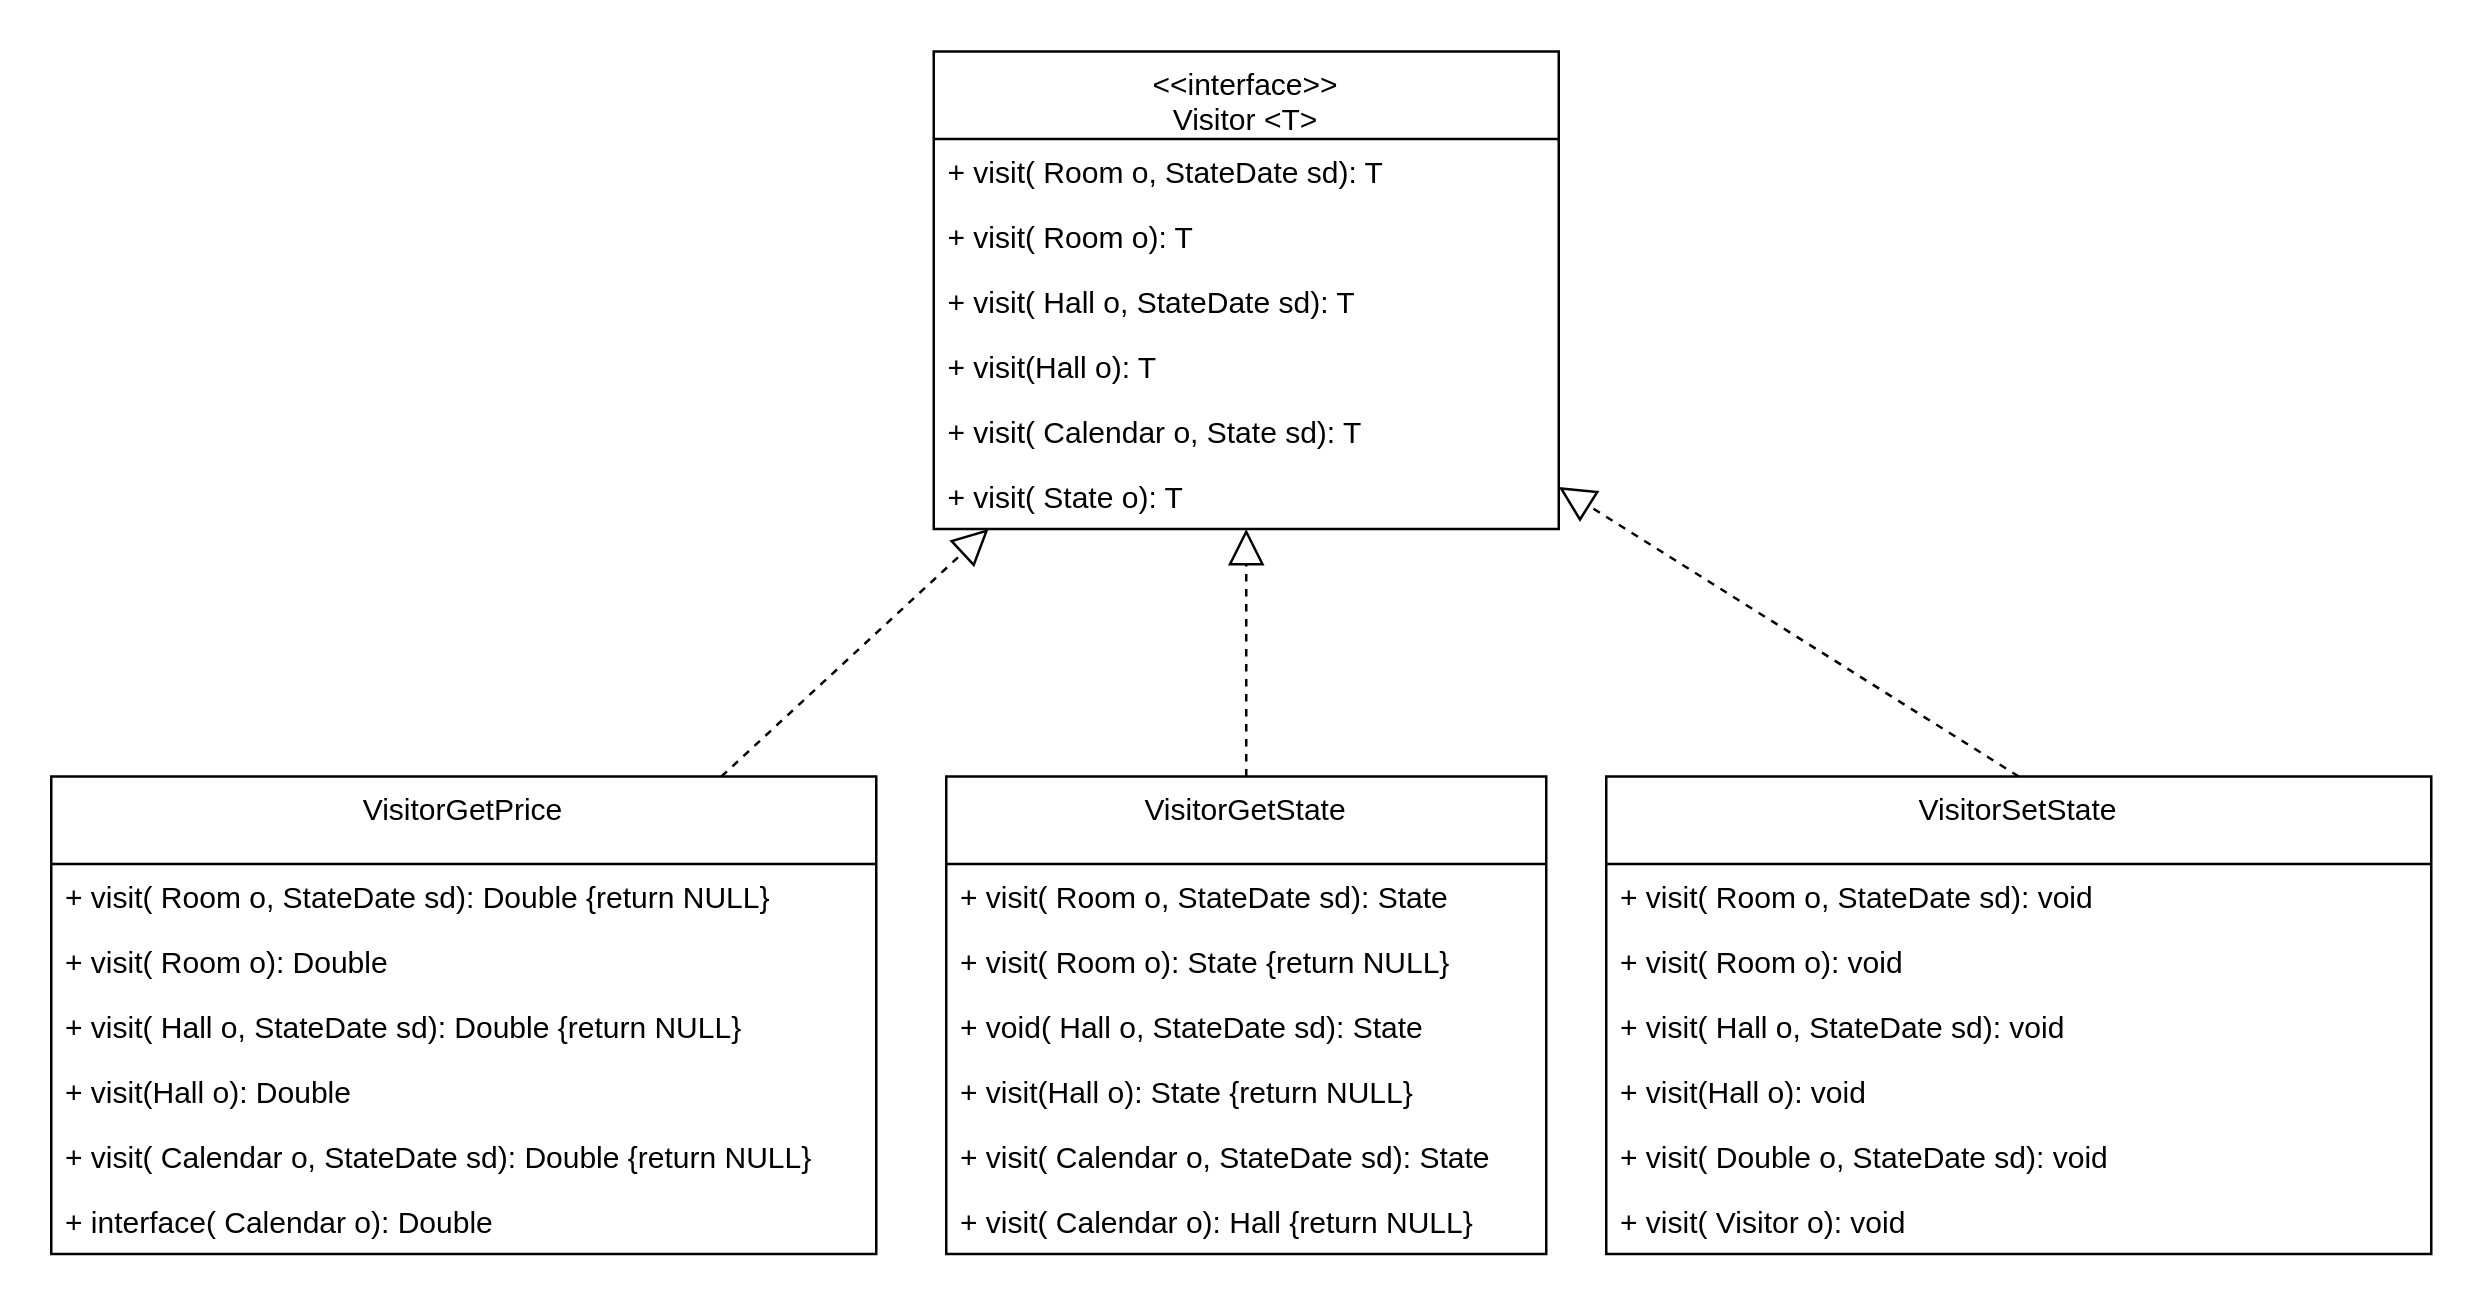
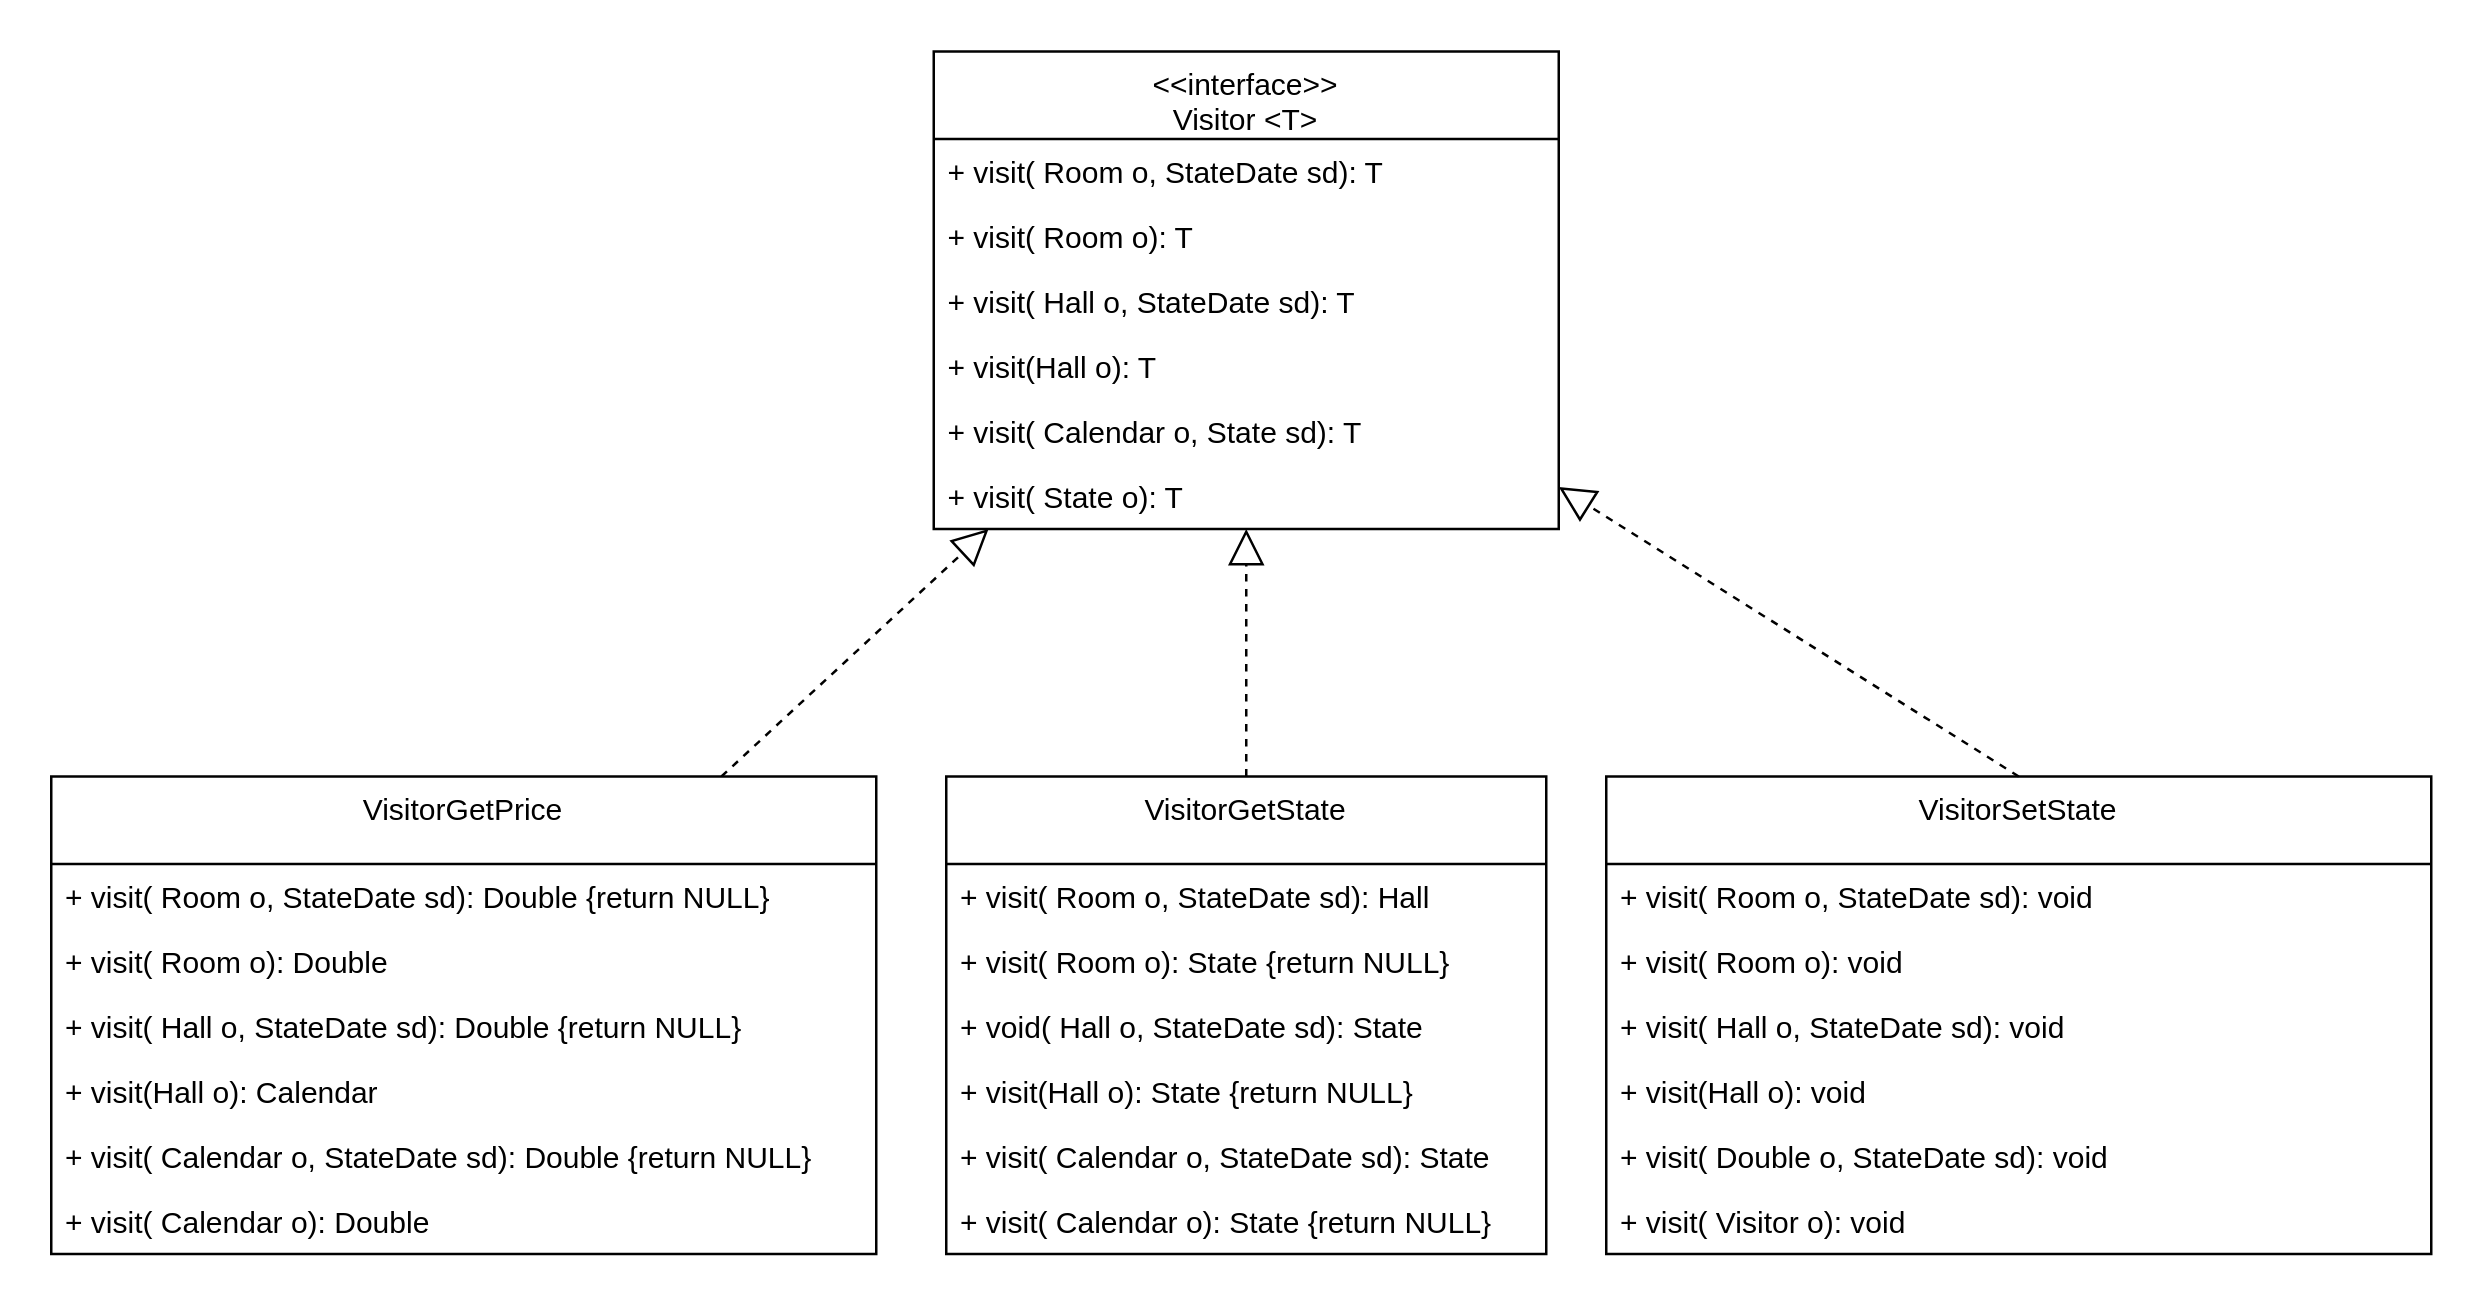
  <mxCell id="0" />
  <mxCell id="1" parent="0" />
  <mxCell id="2" value="&lt;&lt;interface&gt;&gt; &#10;Visitor &lt;T&gt;" style="swimlane;fontStyle=0;align=center;verticalAlign=top;childLayout=stackLayout;horizontal=1;startSize=35;horizontalStack=0;resizeParent=1;resizeLast=0;collapsible=1;marginBottom=0;rounded=0;shadow=0;strokeWidth=1;" parent="1" vertex="1"><mxGeometry x="373" y="20" width="250" height="191" as="geometry"><mxRectangle x="130" y="380" width="160" height="26" as="alternateBounds" /></mxGeometry></mxCell>
  <mxCell id="3" value="+ visit( Room o, StateDate sd): T" style="text;align=left;verticalAlign=top;spacingLeft=4;spacingRight=4;overflow=hidden;rotatable=0;points=[[0,0.5],[1,0.5]];portConstraint=eastwest;" parent="2" vertex="1"><mxGeometry y="35" width="250" height="26" as="geometry" /></mxCell>
  <mxCell id="4" value="+ visit( Room o): T" style="text;align=left;verticalAlign=top;spacingLeft=4;spacingRight=4;overflow=hidden;rotatable=0;points=[[0,0.5],[1,0.5]];portConstraint=eastwest;" parent="2" vertex="1"><mxGeometry y="61" width="250" height="26" as="geometry" /></mxCell>
  <mxCell id="5" value="+ visit( Hall o, StateDate sd): T" style="text;align=left;verticalAlign=top;spacingLeft=4;spacingRight=4;overflow=hidden;rotatable=0;points=[[0,0.5],[1,0.5]];portConstraint=eastwest;" parent="2" vertex="1"><mxGeometry y="87" width="250" height="26" as="geometry" /></mxCell>
  <mxCell id="6" value="+ visit(Hall o): T" style="text;align=left;verticalAlign=top;spacingLeft=4;spacingRight=4;overflow=hidden;rotatable=0;points=[[0,0.5],[1,0.5]];portConstraint=eastwest;" parent="2" vertex="1"><mxGeometry y="113" width="250" height="26" as="geometry" /></mxCell>
  <mxCell id="7" value="+ visit( Calendar o, State sd): T" style="text;align=left;verticalAlign=top;spacingLeft=4;spacingRight=4;overflow=hidden;rotatable=0;points=[[0,0.5],[1,0.5]];portConstraint=eastwest;" parent="2" vertex="1"><mxGeometry y="139" width="250" height="26" as="geometry" /></mxCell>
  <mxCell id="8" value="+ visit( State o): T" style="text;align=left;verticalAlign=top;spacingLeft=4;spacingRight=4;overflow=hidden;rotatable=0;points=[[0,0.5],[1,0.5]];portConstraint=eastwest;" parent="2" vertex="1"><mxGeometry y="165" width="250" height="26" as="geometry" /></mxCell>
  <mxCell id="9" value="" style="endArrow=block;dashed=1;endFill=0;endSize=12;html=1;rounded=0;" parent="1" source="10" target="2" edge="1"><mxGeometry width="160" relative="1" as="geometry"><mxPoint x="140.065" y="350" as="sourcePoint" /><mxPoint x="292" y="210" as="targetPoint" /></mxGeometry></mxCell>
  <mxCell id="10" value="VisitorGetPrice" style="swimlane;fontStyle=0;align=center;verticalAlign=top;childLayout=stackLayout;horizontal=1;startSize=35;horizontalStack=0;resizeParent=1;resizeLast=0;collapsible=1;marginBottom=0;rounded=0;shadow=0;strokeWidth=1;" parent="1" vertex="1"><mxGeometry x="20" y="310" width="330" height="191" as="geometry"><mxRectangle x="130" y="380" width="160" height="26" as="alternateBounds" /></mxGeometry></mxCell>
  <mxCell id="11" value="+ visit( Room o, StateDate sd): Double {return NULL}" style="text;align=left;verticalAlign=top;spacingLeft=4;spacingRight=4;overflow=hidden;rotatable=0;points=[[0,0.5],[1,0.5]];portConstraint=eastwest;" parent="10" vertex="1"><mxGeometry y="35" width="330" height="26" as="geometry" /></mxCell>
  <mxCell id="12" value="+ visit( Room o): Double" style="text;align=left;verticalAlign=top;spacingLeft=4;spacingRight=4;overflow=hidden;rotatable=0;points=[[0,0.5],[1,0.5]];portConstraint=eastwest;" parent="10" vertex="1"><mxGeometry y="61" width="330" height="26" as="geometry" /></mxCell>
  <mxCell id="13" value="+ visit( Hall o, StateDate sd): Double {return NULL}" style="text;align=left;verticalAlign=top;spacingLeft=4;spacingRight=4;overflow=hidden;rotatable=0;points=[[0,0.5],[1,0.5]];portConstraint=eastwest;" parent="10" vertex="1"><mxGeometry y="87" width="330" height="26" as="geometry" /></mxCell>
- <mxCell id="14" value="+ visit(Hall o): Double" style="text;align=left;verticalAlign=top;spacingLeft=4;spacingRight=4;overflow=hidden;rotatable=0;points=[[0,0.5],[1,0.5]];portConstraint=eastwest;" parent="10" vertex="1"><mxGeometry y="113" width="330" height="26" as="geometry" /></mxCell>
+ <mxCell id="14" value="+ visit(Hall o): Calendar" style="text;align=left;verticalAlign=top;spacingLeft=4;spacingRight=4;overflow=hidden;rotatable=0;points=[[0,0.5],[1,0.5]];portConstraint=eastwest;" parent="10" vertex="1"><mxGeometry y="113" width="330" height="26" as="geometry" /></mxCell>
  <mxCell id="15" value="+ visit( Calendar o, StateDate sd): Double {return NULL}" style="text;align=left;verticalAlign=top;spacingLeft=4;spacingRight=4;overflow=hidden;rotatable=0;points=[[0,0.5],[1,0.5]];portConstraint=eastwest;" parent="10" vertex="1"><mxGeometry y="139" width="330" height="26" as="geometry" /></mxCell>
- <mxCell id="16" value="+ interface( Calendar o): Double" style="text;align=left;verticalAlign=top;spacingLeft=4;spacingRight=4;overflow=hidden;rotatable=0;points=[[0,0.5],[1,0.5]];portConstraint=eastwest;" parent="10" vertex="1"><mxGeometry y="165" width="330" height="26" as="geometry" /></mxCell>
+ <mxCell id="16" value="+ visit( Calendar o): Double" style="text;align=left;verticalAlign=top;spacingLeft=4;spacingRight=4;overflow=hidden;rotatable=0;points=[[0,0.5],[1,0.5]];portConstraint=eastwest;" parent="10" vertex="1"><mxGeometry y="165" width="330" height="26" as="geometry" /></mxCell>
  <mxCell id="17" value="VisitorGetState" style="swimlane;fontStyle=0;align=center;verticalAlign=top;childLayout=stackLayout;horizontal=1;startSize=35;horizontalStack=0;resizeParent=1;resizeLast=0;collapsible=1;marginBottom=0;rounded=0;shadow=0;strokeWidth=1;" parent="1" vertex="1"><mxGeometry x="378" y="310" width="240" height="191" as="geometry"><mxRectangle x="130" y="380" width="160" height="26" as="alternateBounds" /></mxGeometry></mxCell>
- <mxCell id="18" value="+ visit( Room o, StateDate sd): State" style="text;align=left;verticalAlign=top;spacingLeft=4;spacingRight=4;overflow=hidden;rotatable=0;points=[[0,0.5],[1,0.5]];portConstraint=eastwest;" parent="17" vertex="1"><mxGeometry y="35" width="240" height="26" as="geometry" /></mxCell>
+ <mxCell id="18" value="+ visit( Room o, StateDate sd): Hall" style="text;align=left;verticalAlign=top;spacingLeft=4;spacingRight=4;overflow=hidden;rotatable=0;points=[[0,0.5],[1,0.5]];portConstraint=eastwest;" parent="17" vertex="1"><mxGeometry y="35" width="240" height="26" as="geometry" /></mxCell>
  <mxCell id="19" value="+ visit( Room o): State {return NULL}" style="text;align=left;verticalAlign=top;spacingLeft=4;spacingRight=4;overflow=hidden;rotatable=0;points=[[0,0.5],[1,0.5]];portConstraint=eastwest;" parent="17" vertex="1"><mxGeometry y="61" width="240" height="26" as="geometry" /></mxCell>
  <mxCell id="20" value="+ void( Hall o, StateDate sd): State" style="text;align=left;verticalAlign=top;spacingLeft=4;spacingRight=4;overflow=hidden;rotatable=0;points=[[0,0.5],[1,0.5]];portConstraint=eastwest;" parent="17" vertex="1"><mxGeometry y="87" width="240" height="26" as="geometry" /></mxCell>
  <mxCell id="21" value="+ visit(Hall o): State {return NULL}" style="text;align=left;verticalAlign=top;spacingLeft=4;spacingRight=4;overflow=hidden;rotatable=0;points=[[0,0.5],[1,0.5]];portConstraint=eastwest;" parent="17" vertex="1"><mxGeometry y="113" width="240" height="26" as="geometry" /></mxCell>
  <mxCell id="22" value="+ visit( Calendar o, StateDate sd): State" style="text;align=left;verticalAlign=top;spacingLeft=4;spacingRight=4;overflow=hidden;rotatable=0;points=[[0,0.5],[1,0.5]];portConstraint=eastwest;" parent="17" vertex="1"><mxGeometry y="139" width="240" height="26" as="geometry" /></mxCell>
- <mxCell id="23" value="+ visit( Calendar o): Hall {return NULL}" style="text;align=left;verticalAlign=top;spacingLeft=4;spacingRight=4;overflow=hidden;rotatable=0;points=[[0,0.5],[1,0.5]];portConstraint=eastwest;" parent="17" vertex="1"><mxGeometry y="165" width="240" height="26" as="geometry" /></mxCell>
+ <mxCell id="23" value="+ visit( Calendar o): State {return NULL}" style="text;align=left;verticalAlign=top;spacingLeft=4;spacingRight=4;overflow=hidden;rotatable=0;points=[[0,0.5],[1,0.5]];portConstraint=eastwest;" parent="17" vertex="1"><mxGeometry y="165" width="240" height="26" as="geometry" /></mxCell>
  <mxCell id="24" value="" style="endArrow=block;dashed=1;endFill=0;endSize=12;html=1;rounded=0;exitX=0.5;exitY=0;exitDx=0;exitDy=0;" parent="1" source="17" target="2" edge="1"><mxGeometry width="160" relative="1" as="geometry"><mxPoint x="153" y="320" as="sourcePoint" /><mxPoint x="153" y="221" as="targetPoint" /></mxGeometry></mxCell>
  <mxCell id="25" value="VisitorSetState" style="swimlane;fontStyle=0;align=center;verticalAlign=top;childLayout=stackLayout;horizontal=1;startSize=35;horizontalStack=0;resizeParent=1;resizeLast=0;collapsible=1;marginBottom=0;rounded=0;shadow=0;strokeWidth=1;" parent="1" vertex="1"><mxGeometry x="642" y="310" width="330" height="191" as="geometry"><mxRectangle x="130" y="380" width="160" height="26" as="alternateBounds" /></mxGeometry></mxCell>
  <mxCell id="26" value="+ visit( Room o, StateDate sd): void" style="text;align=left;verticalAlign=top;spacingLeft=4;spacingRight=4;overflow=hidden;rotatable=0;points=[[0,0.5],[1,0.5]];portConstraint=eastwest;" parent="25" vertex="1"><mxGeometry y="35" width="330" height="26" as="geometry" /></mxCell>
  <mxCell id="27" value="+ visit( Room o): void" style="text;align=left;verticalAlign=top;spacingLeft=4;spacingRight=4;overflow=hidden;rotatable=0;points=[[0,0.5],[1,0.5]];portConstraint=eastwest;" parent="25" vertex="1"><mxGeometry y="61" width="330" height="26" as="geometry" /></mxCell>
  <mxCell id="28" value="+ visit( Hall o, StateDate sd): void" style="text;align=left;verticalAlign=top;spacingLeft=4;spacingRight=4;overflow=hidden;rotatable=0;points=[[0,0.5],[1,0.5]];portConstraint=eastwest;" parent="25" vertex="1"><mxGeometry y="87" width="330" height="26" as="geometry" /></mxCell>
  <mxCell id="29" value="+ visit(Hall o): void" style="text;align=left;verticalAlign=top;spacingLeft=4;spacingRight=4;overflow=hidden;rotatable=0;points=[[0,0.5],[1,0.5]];portConstraint=eastwest;" parent="25" vertex="1"><mxGeometry y="113" width="330" height="26" as="geometry" /></mxCell>
  <mxCell id="30" value="+ visit( Double o, StateDate sd): void" style="text;align=left;verticalAlign=top;spacingLeft=4;spacingRight=4;overflow=hidden;rotatable=0;points=[[0,0.5],[1,0.5]];portConstraint=eastwest;" parent="25" vertex="1"><mxGeometry y="139" width="330" height="26" as="geometry" /></mxCell>
  <mxCell id="31" value="+ visit( Visitor o): void" style="text;align=left;verticalAlign=top;spacingLeft=4;spacingRight=4;overflow=hidden;rotatable=0;points=[[0,0.5],[1,0.5]];portConstraint=eastwest;" parent="25" vertex="1"><mxGeometry y="165" width="330" height="26" as="geometry" /></mxCell>
  <mxCell id="32" value="" style="endArrow=block;dashed=1;endFill=0;endSize=12;html=1;rounded=0;exitX=0.5;exitY=0;exitDx=0;exitDy=0;" parent="1" source="25" target="2" edge="1"><mxGeometry width="160" relative="1" as="geometry"><mxPoint x="508" y="320" as="sourcePoint" /><mxPoint x="508" y="221" as="targetPoint" /></mxGeometry></mxCell>
